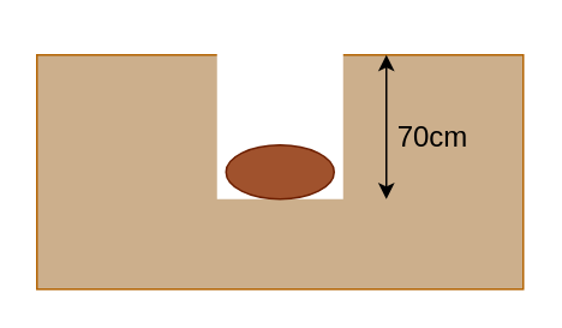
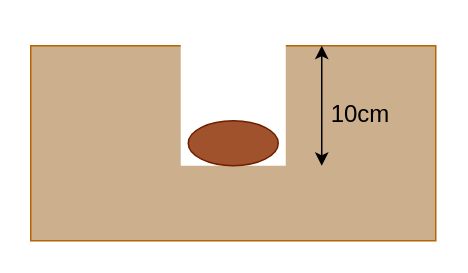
  <mxCell id="0" />
  <mxCell id="1" parent="0" />
  <mxCell id="2" value="" style="rounded=0;whiteSpace=wrap;html=1;fillColor=#CCAF8C;strokeColor=#b46504;" vertex="1" parent="1"><mxGeometry x="20" y="30" width="270" height="130" as="geometry" /></mxCell>
  <mxCell id="3" value="" style="rounded=0;whiteSpace=wrap;html=1;strokeColor=none;" vertex="1" parent="1"><mxGeometry x="120" y="20" width="70" height="90" as="geometry" /></mxCell>
  <mxCell id="4" value="" style="endArrow=classic;startArrow=classic;html=1;rounded=0;" edge="1" parent="1"><mxGeometry width="50" height="50" relative="1" as="geometry"><mxPoint x="214" y="30" as="sourcePoint" /><mxPoint x="214" y="110" as="targetPoint" /></mxGeometry></mxCell>
- <mxCell id="5" value="&lt;font style=&quot;font-size: 16px&quot;&gt;70cm&lt;/font&gt;" style="text;html=1;strokeColor=none;fillColor=none;align=center;verticalAlign=middle;whiteSpace=wrap;rounded=0;" vertex="1" parent="1"><mxGeometry x="210" y="60" width="60" height="30" as="geometry" /></mxCell>
+ <mxCell id="5" value="&lt;font style=&quot;font-size: 16px&quot;&gt;10cm&lt;/font&gt;" style="text;html=1;strokeColor=none;fillColor=none;align=center;verticalAlign=middle;whiteSpace=wrap;rounded=0;" vertex="1" parent="1"><mxGeometry x="210" y="60" width="60" height="30" as="geometry" /></mxCell>
  <mxCell id="6" value="" style="ellipse;whiteSpace=wrap;html=1;fontSize=16;fillColor=#a0522d;strokeColor=#6D1F00;fontColor=#ffffff;" vertex="1" parent="1"><mxGeometry x="125" y="80" width="60" height="30" as="geometry" /></mxCell>
